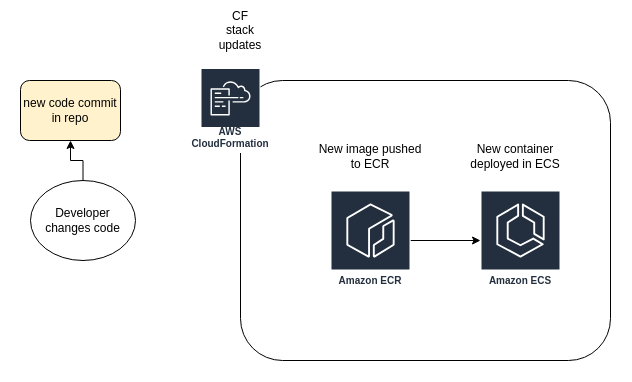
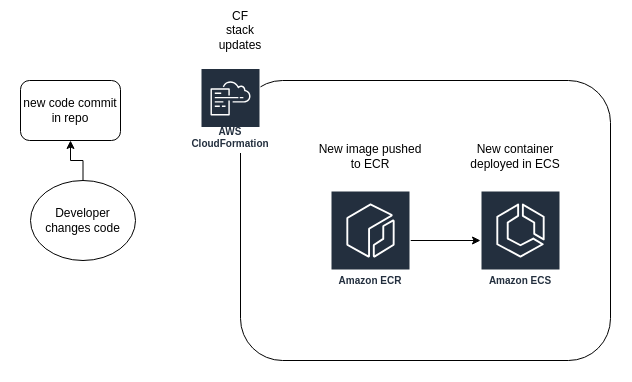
  <mxCell id="0" />
  <mxCell id="1" parent="0" />
  <mxCell id="2" value="" style="rounded=1;whiteSpace=wrap;html=1;" vertex="1" parent="1"><mxGeometry x="240" y="80" width="370" height="280" as="geometry" /></mxCell>
- <mxCell id="3" value="new code commit in repo" style="rounded=1;whiteSpace=wrap;html=1;fillColor=#fff2cc;" vertex="1" parent="1"><mxGeometry x="20" y="80" width="100" height="60" as="geometry" /></mxCell>
+ <mxCell id="3" value="new code commit in repo" style="rounded=1;whiteSpace=wrap;html=1;" vertex="1" parent="1"><mxGeometry x="20" y="80" width="100" height="60" as="geometry" /></mxCell>
  <mxCell id="4" style="edgeStyle=orthogonalEdgeStyle;rounded=0;orthogonalLoop=1;jettySize=auto;html=1;" edge="1" parent="1" source="5" target="6"><mxGeometry relative="1" as="geometry" /></mxCell>
  <mxCell id="5" value="Amazon ECR" style="outlineConnect=0;fontColor=#232F3E;gradientColor=none;strokeColor=#ffffff;fillColor=#232F3E;dashed=0;verticalLabelPosition=middle;verticalAlign=bottom;align=center;html=1;whiteSpace=wrap;fontSize=10;fontStyle=1;spacing=3;shape=mxgraph.aws4.productIcon;prIcon=mxgraph.aws4.ecr;" vertex="1" parent="1"><mxGeometry x="330" y="190" width="80" height="100" as="geometry" /></mxCell>
  <mxCell id="6" value="Amazon ECS" style="outlineConnect=0;fontColor=#232F3E;gradientColor=none;strokeColor=#ffffff;fillColor=#232F3E;dashed=0;verticalLabelPosition=middle;verticalAlign=bottom;align=center;html=1;whiteSpace=wrap;fontSize=10;fontStyle=1;spacing=3;shape=mxgraph.aws4.productIcon;prIcon=mxgraph.aws4.ecs;" vertex="1" parent="1"><mxGeometry x="480" y="190" width="80" height="100" as="geometry" /></mxCell>
  <mxCell id="7" style="edgeStyle=orthogonalEdgeStyle;rounded=0;orthogonalLoop=1;jettySize=auto;html=1;entryX=0.5;entryY=1;entryDx=0;entryDy=0;" edge="1" parent="1" source="8" target="3"><mxGeometry relative="1" as="geometry" /></mxCell>
  <mxCell id="8" value="Developer changes code" style="ellipse;whiteSpace=wrap;html=1;aspect=fixed;" vertex="1" parent="1"><mxGeometry x="30" y="180" width="105" height="80" as="geometry" /></mxCell>
  <mxCell id="9" value="AWS CloudFormation" style="outlineConnect=0;fontColor=#232F3E;gradientColor=none;strokeColor=#ffffff;fillColor=#232F3E;dashed=0;verticalLabelPosition=middle;verticalAlign=bottom;align=center;html=1;whiteSpace=wrap;fontSize=10;fontStyle=1;spacing=3;shape=mxgraph.aws4.productIcon;prIcon=mxgraph.aws4.cloudformation;" vertex="1" parent="1"><mxGeometry x="200" y="67.5" width="60" height="85" as="geometry" /></mxCell>
  <mxCell id="10" value="CF stack updates" style="text;html=1;strokeColor=none;fillColor=none;align=center;verticalAlign=middle;whiteSpace=wrap;rounded=0;" vertex="1" parent="1"><mxGeometry x="220" y="20" width="40" height="20" as="geometry" /></mxCell>
  <mxCell id="11" value="New image pushed to ECR" style="text;html=1;strokeColor=none;fillColor=none;align=center;verticalAlign=middle;whiteSpace=wrap;rounded=0;" vertex="1" parent="1"><mxGeometry x="315" y="132.5" width="110" height="47.5" as="geometry" /></mxCell>
  <mxCell id="12" value="New container deployed in ECS" style="text;html=1;strokeColor=none;fillColor=none;align=center;verticalAlign=middle;whiteSpace=wrap;rounded=0;" vertex="1" parent="1"><mxGeometry x="460" y="132.5" width="110" height="47.5" as="geometry" /></mxCell>
